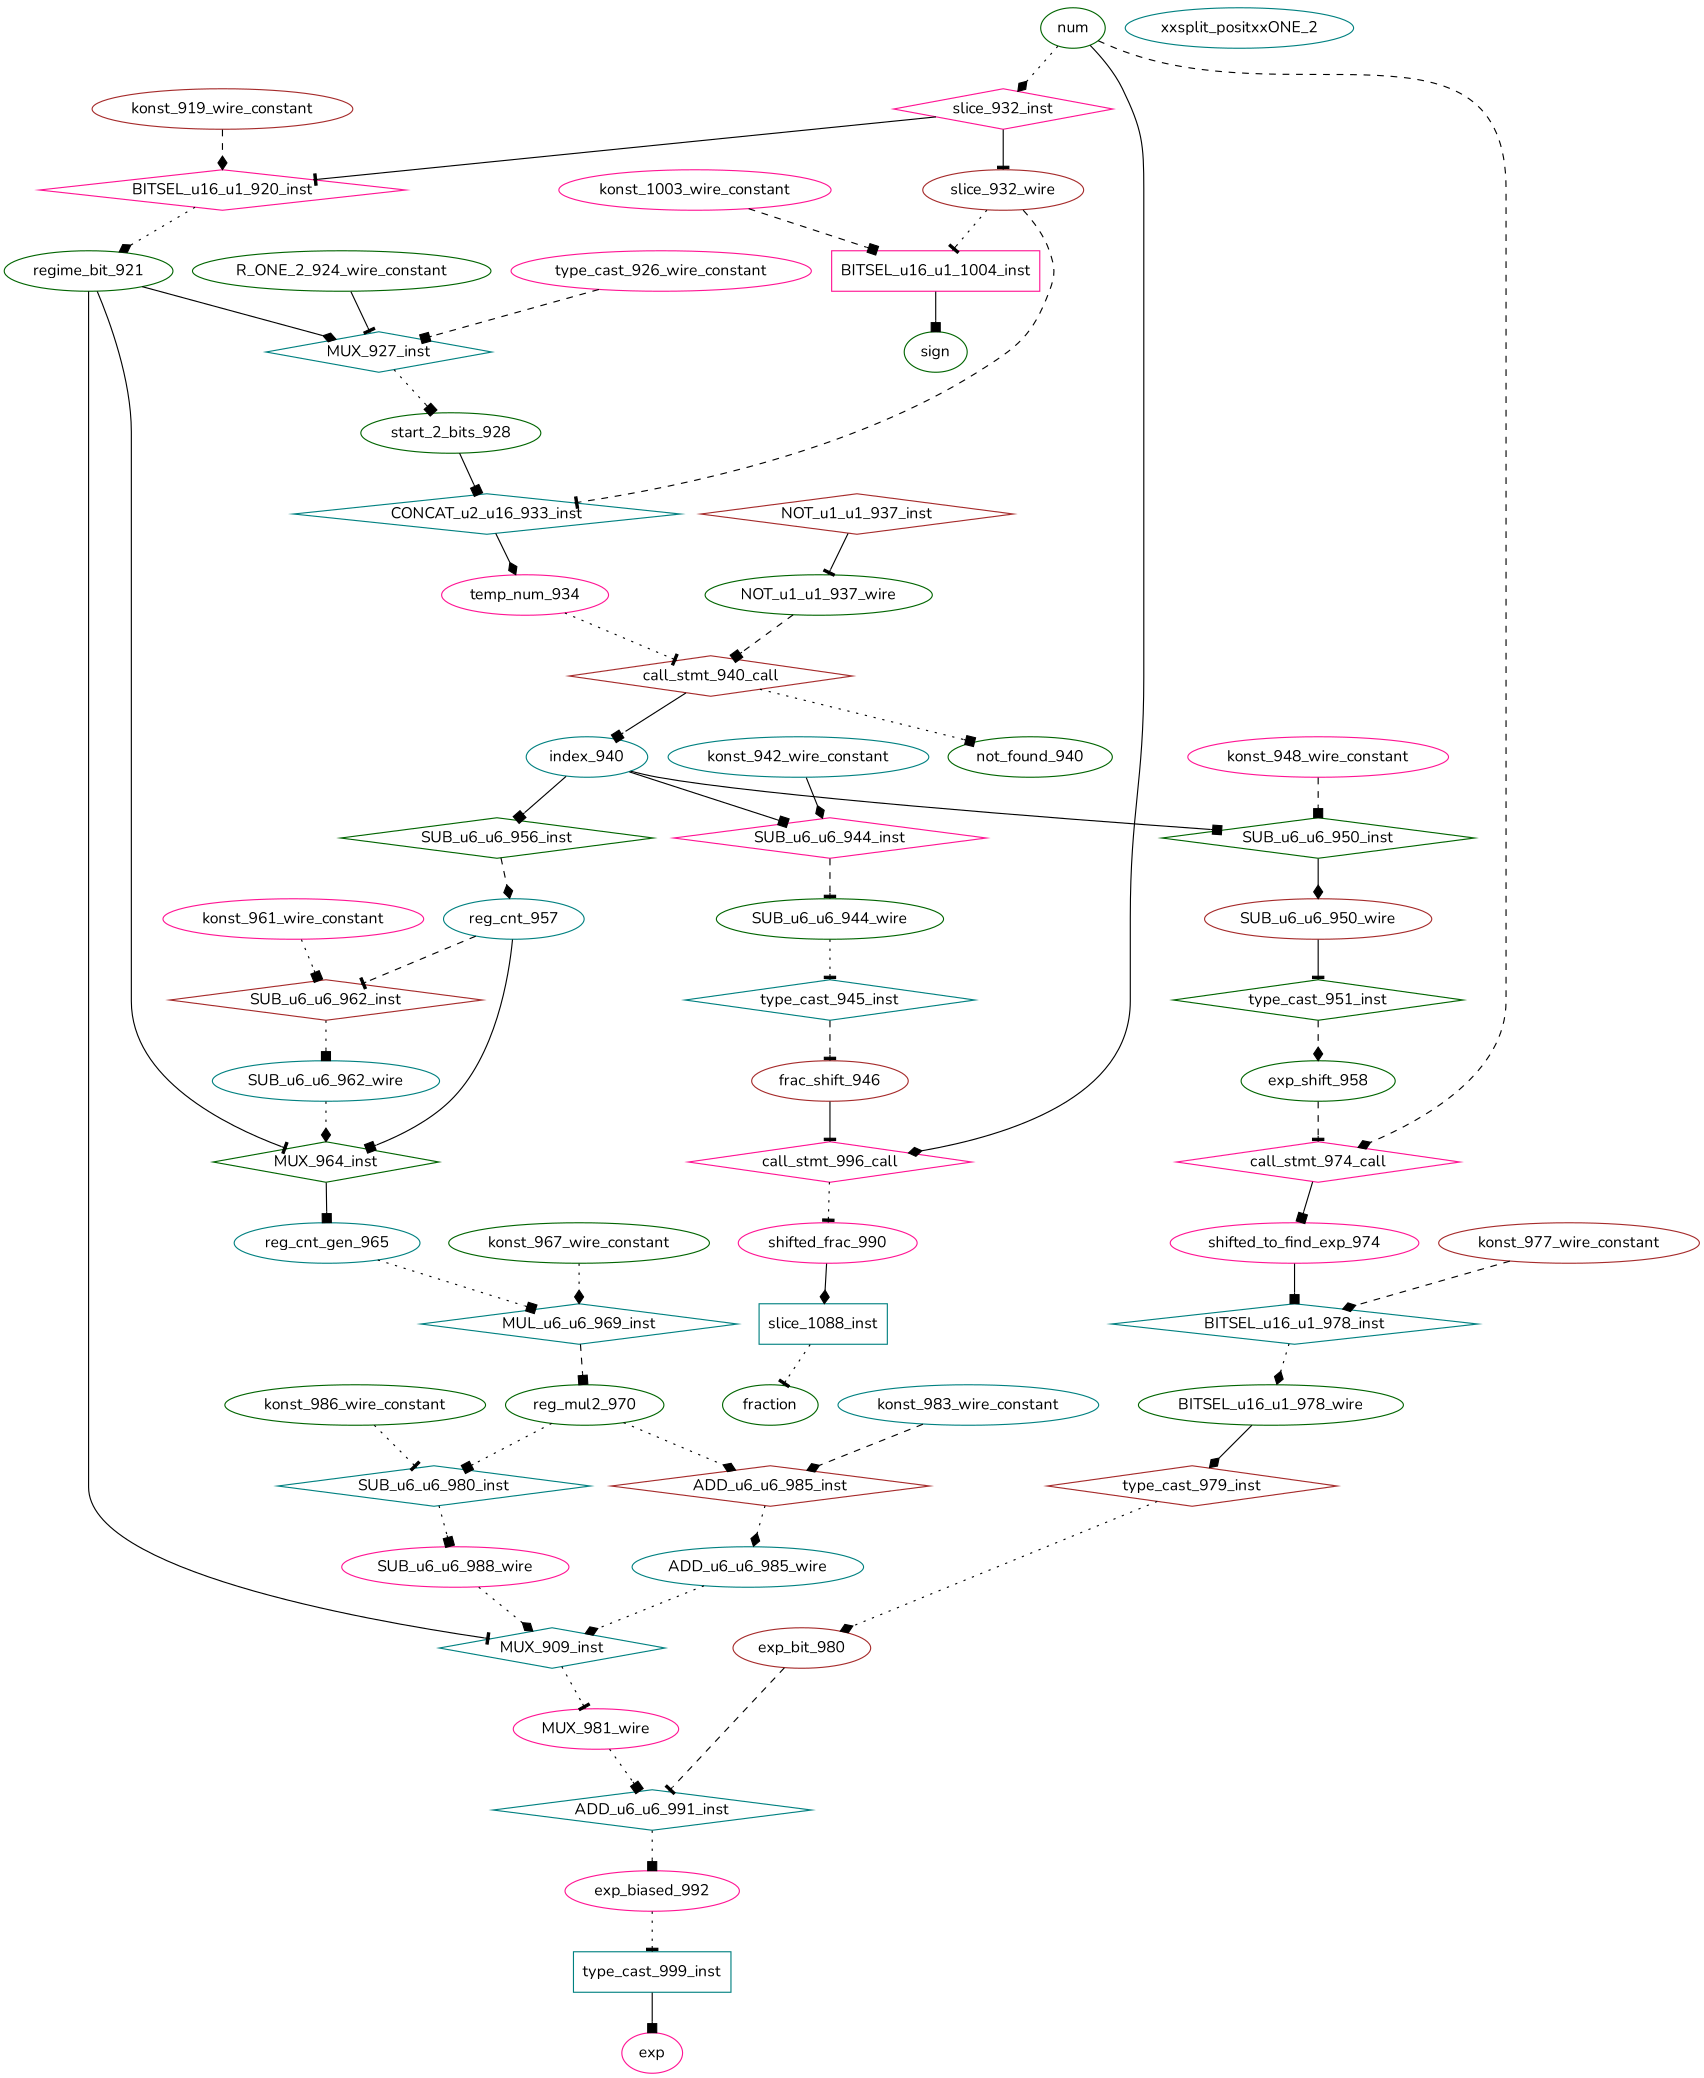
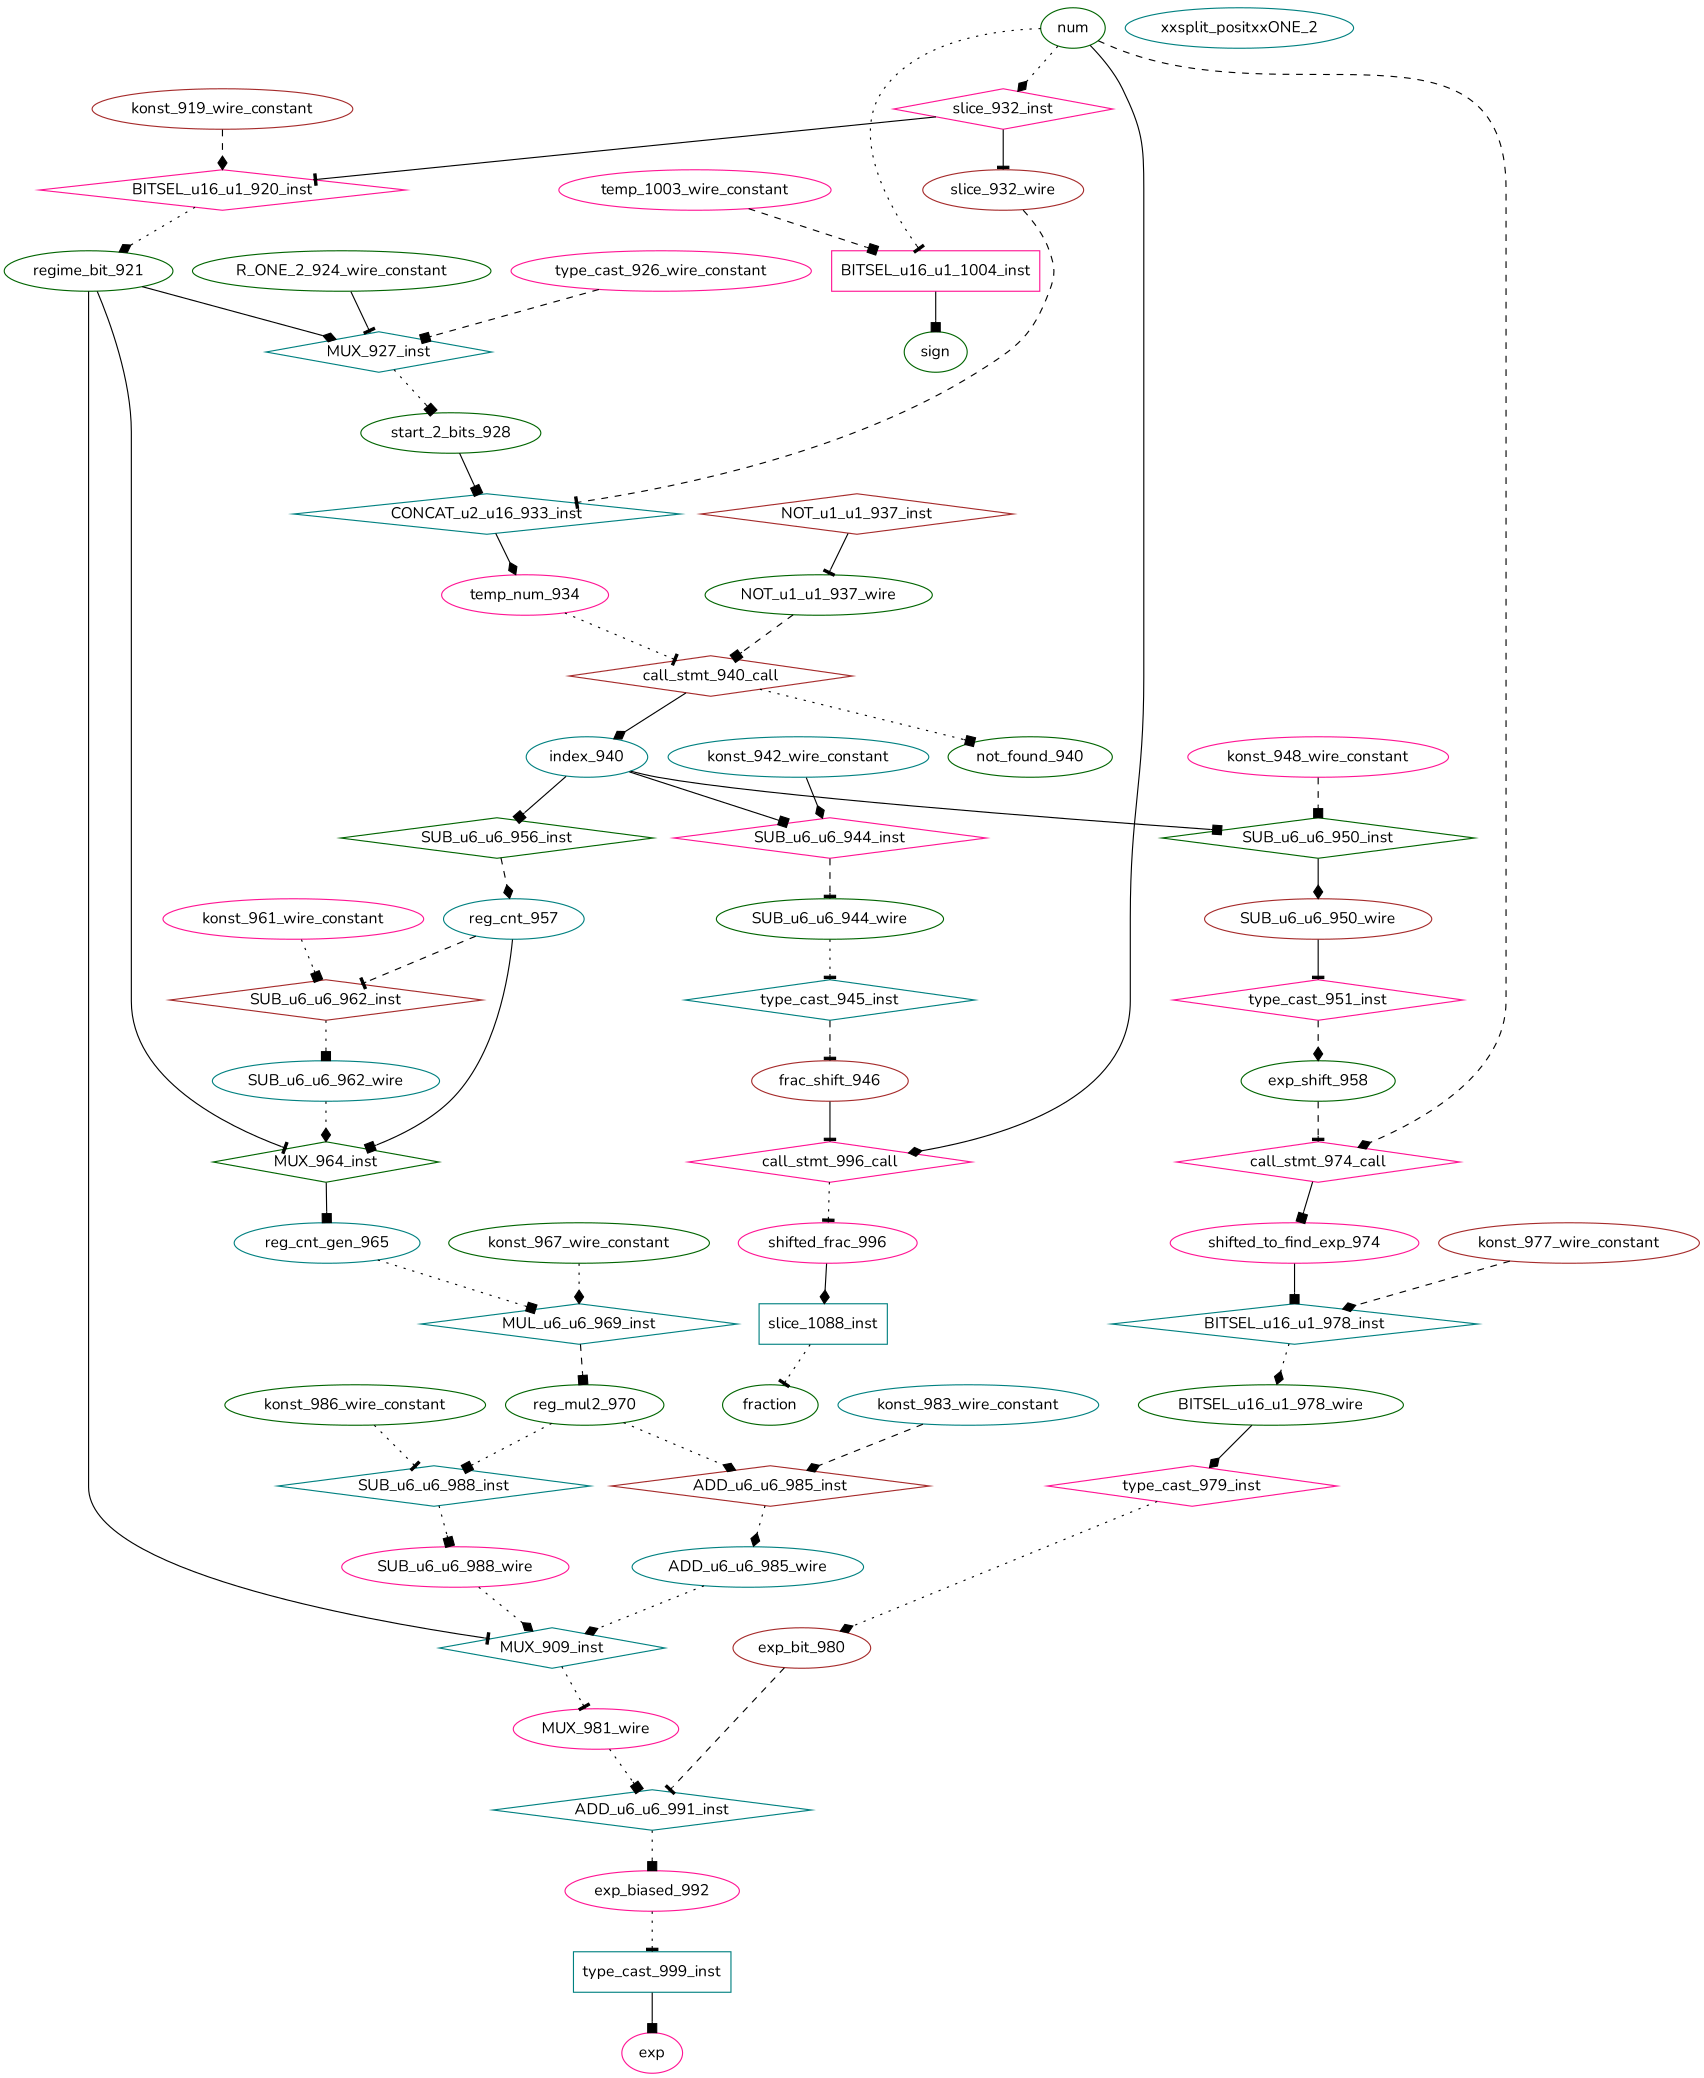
  digraph {
    fontname=Nunito
    node [color=deeppink fontname=Nunito shape=ellipse]
    edge [arrowhead=diamond fontname=Nunito style=dotted]
    ADD_u6_u6_985_wire [color=teal]
    n2 [color=teal label=MUX_909_inst shape=diamond]
    n3 [label=MUX_981_wire]
    BITSEL_u16_u1_978_wire [color=darkgreen]
-   type_cast_979_inst [color=brown shape=diamond]
+   type_cast_979_inst [shape=diamond]
    exp_bit_980 [color=brown]
    ADD_u6_u6_991_inst [color=teal shape=diamond]
    exp_biased_992
    NOT_u1_u1_937_wire [color=darkgreen]
    call_stmt_940_call [color=brown shape=diamond]
    index_940 [color=teal]
    not_found_940 [color=darkgreen]
    R_ONE_2_924_wire_constant [color=darkgreen]
    MUX_927_inst [color=teal shape=diamond]
    start_2_bits_928 [color=darkgreen]
    SUB_u6_u6_944_wire [color=darkgreen]
    type_cast_945_inst [color=teal shape=diamond]
    frac_shift_946 [color=brown]
    SUB_u6_u6_950_wire [color=brown]
-   type_cast_951_inst [color=darkgreen shape=diamond]
+   type_cast_951_inst [shape=diamond]
    n21 [color=darkgreen label=exp_shift_958]
    SUB_u6_u6_962_wire [color=teal]
    MUX_964_inst [color=darkgreen shape=diamond]
    reg_cnt_gen_965 [color=teal]
    SUB_u6_u6_988_wire
    type_cast_999_inst [color=teal shape=rectangle]
    exp [shape=""]
    call_stmt_974_call [shape=diamond]
    shifted_to_find_exp_974
    call_stmt_996_call [shape=diamond]
-   shifted_frac_996 [label=shifted_frac_990]
+   shifted_frac_996
    SUB_u6_u6_944_inst [shape=diamond]
    SUB_u6_u6_950_inst [color=darkgreen shape=diamond]
    SUB_u6_u6_956_inst [color=darkgreen shape=diamond]
    reg_cnt_957 [color=teal]
    BITSEL_u16_u1_1004_inst [shape=rectangle]
-   konst_1003_wire_constant
+   konst_1003_wire_constant [label=temp_1003_wire_constant]
    sign [color=darkgreen shape=""]
    konst_919_wire_constant [color=brown]
    BITSEL_u16_u1_920_inst [shape=diamond]
    regime_bit_921 [color=darkgreen]
    konst_942_wire_constant [color=teal]
    konst_948_wire_constant
    SUB_u6_u6_962_inst [color=brown shape=diamond]
    konst_961_wire_constant
    konst_967_wire_constant [color=darkgreen]
    MUL_u6_u6_969_inst [color=teal shape=diamond]
    reg_mul2_970 [color=darkgreen]
    konst_977_wire_constant [color=brown]
    BITSEL_u16_u1_978_inst [color=teal shape=diamond]
    konst_983_wire_constant [color=teal]
    ADD_u6_u6_985_inst [color=brown shape=diamond]
    konst_986_wire_constant [color=darkgreen]
-   SUB_u6_u6_988_inst [color=teal shape=diamond label=SUB_u6_u6_980_inst]
+   SUB_u6_u6_988_inst [color=teal shape=diamond]
    NOT_u1_u1_937_inst [color=brown shape=diamond]
    n56 [color=teal label=slice_1088_inst shape=rectangle]
    fraction [color=darkgreen shape=""]
    slice_932_wire [color=brown]
    CONCAT_u2_u16_933_inst [color=teal shape=diamond]
    temp_num_934
    type_cast_926_wire_constant
    xxsplit_positxxONE_2 [color=teal]
    num [color=darkgreen shape=""]
    slice_932_inst [shape=diamond]
    ADD_u6_u6_985_wire -> n2
    n2 -> n3 [arrowhead=tee]
    n3 -> ADD_u6_u6_991_inst [arrowhead=box]
    BITSEL_u16_u1_978_wire -> type_cast_979_inst [style=solid]
    type_cast_979_inst -> exp_bit_980
    exp_bit_980 -> ADD_u6_u6_991_inst [arrowhead=tee style=dashed]
    ADD_u6_u6_991_inst -> exp_biased_992 [arrowhead=box]
    exp_biased_992 -> type_cast_999_inst [arrowhead=tee]
    NOT_u1_u1_937_wire -> call_stmt_940_call [arrowhead=box style=dashed]
-   call_stmt_940_call -> index_940 [arrowhead=box style=solid]
+   call_stmt_940_call -> index_940 [style=solid]
    call_stmt_940_call -> not_found_940 [arrowhead=box]
    index_940 -> SUB_u6_u6_944_inst [arrowhead=box style=solid]
    index_940 -> SUB_u6_u6_950_inst [arrowhead=box style=solid]
    index_940 -> SUB_u6_u6_956_inst [arrowhead=box style=solid]
    R_ONE_2_924_wire_constant -> MUX_927_inst [arrowhead=tee style=solid]
    MUX_927_inst -> start_2_bits_928 [arrowhead=box]
    start_2_bits_928 -> CONCAT_u2_u16_933_inst [arrowhead=box style=solid]
    SUB_u6_u6_944_wire -> type_cast_945_inst [arrowhead=tee]
    type_cast_945_inst -> frac_shift_946 [arrowhead=tee style=dashed]
    frac_shift_946 -> call_stmt_996_call [arrowhead=tee style=solid]
    SUB_u6_u6_950_wire -> type_cast_951_inst [arrowhead=tee style=solid]
    type_cast_951_inst -> n21 [style=dashed]
    n21 -> call_stmt_974_call [arrowhead=tee style=dashed]
    SUB_u6_u6_962_wire -> MUX_964_inst
    MUX_964_inst -> reg_cnt_gen_965 [arrowhead=box style=solid]
    reg_cnt_gen_965 -> MUL_u6_u6_969_inst [arrowhead=box]
    SUB_u6_u6_988_wire -> n2
    type_cast_999_inst -> exp [arrowhead=box style=solid]
    call_stmt_974_call -> shifted_to_find_exp_974 [arrowhead=box style=solid]
    shifted_to_find_exp_974 -> BITSEL_u16_u1_978_inst [arrowhead=box style=solid]
    call_stmt_996_call -> shifted_frac_996 [arrowhead=tee]
    shifted_frac_996 -> n56 [style=solid]
    SUB_u6_u6_944_inst -> SUB_u6_u6_944_wire [arrowhead=tee style=dashed]
    SUB_u6_u6_950_inst -> SUB_u6_u6_950_wire [style=solid]
    SUB_u6_u6_956_inst -> reg_cnt_957 [style=dashed]
    reg_cnt_957 -> MUX_964_inst [arrowhead=box style=solid]
    reg_cnt_957 -> SUB_u6_u6_962_inst [arrowhead=tee style=dashed]
    BITSEL_u16_u1_1004_inst -> sign [arrowhead=box style=solid]
    konst_1003_wire_constant -> BITSEL_u16_u1_1004_inst [arrowhead=box style=dashed]
    konst_919_wire_constant -> BITSEL_u16_u1_920_inst [style=dashed]
    BITSEL_u16_u1_920_inst -> regime_bit_921
    regime_bit_921 -> n2 [arrowhead=tee style=solid]
    regime_bit_921 -> MUX_927_inst [style=solid]
    regime_bit_921 -> MUX_964_inst [arrowhead=tee style=solid]
    konst_942_wire_constant -> SUB_u6_u6_944_inst [style=solid]
    konst_948_wire_constant -> SUB_u6_u6_950_inst [arrowhead=box style=dashed]
    SUB_u6_u6_962_inst -> SUB_u6_u6_962_wire [arrowhead=box]
    konst_961_wire_constant -> SUB_u6_u6_962_inst [arrowhead=box]
    konst_967_wire_constant -> MUL_u6_u6_969_inst
    MUL_u6_u6_969_inst -> reg_mul2_970 [arrowhead=box style=dashed]
    reg_mul2_970 -> ADD_u6_u6_985_inst
    reg_mul2_970 -> SUB_u6_u6_988_inst [arrowhead=box]
    konst_977_wire_constant -> BITSEL_u16_u1_978_inst [style=dashed]
    BITSEL_u16_u1_978_inst -> BITSEL_u16_u1_978_wire
    konst_983_wire_constant -> ADD_u6_u6_985_inst [style=dashed]
    ADD_u6_u6_985_inst -> ADD_u6_u6_985_wire
    konst_986_wire_constant -> SUB_u6_u6_988_inst [arrowhead=tee]
    SUB_u6_u6_988_inst -> SUB_u6_u6_988_wire [arrowhead=box]
    NOT_u1_u1_937_inst -> NOT_u1_u1_937_wire [arrowhead=tee style=solid]
    n56 -> fraction [arrowhead=tee]
    slice_932_wire -> CONCAT_u2_u16_933_inst [arrowhead=tee style=dashed]
    CONCAT_u2_u16_933_inst -> temp_num_934 [style=solid]
    temp_num_934 -> call_stmt_940_call [arrowhead=tee]
    type_cast_926_wire_constant -> MUX_927_inst [arrowhead=box style=dashed]
    num -> call_stmt_974_call [style=dashed]
    num -> call_stmt_996_call [style=solid]
-   slice_932_wire -> BITSEL_u16_u1_1004_inst [arrowhead=tee]
+   num -> BITSEL_u16_u1_1004_inst [arrowhead=tee]
    num -> slice_932_inst
    slice_932_inst -> BITSEL_u16_u1_920_inst [arrowhead=tee style=solid]
    slice_932_inst -> slice_932_wire [arrowhead=tee style=solid]
  }
